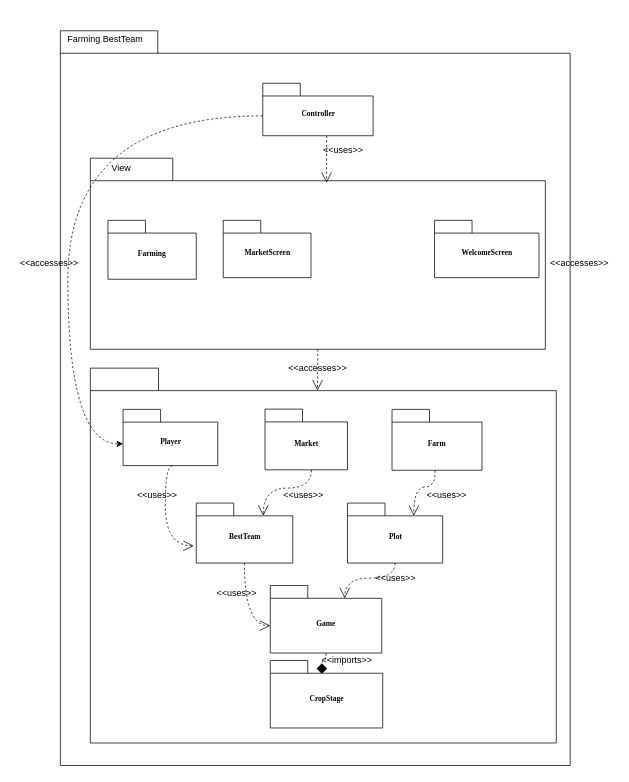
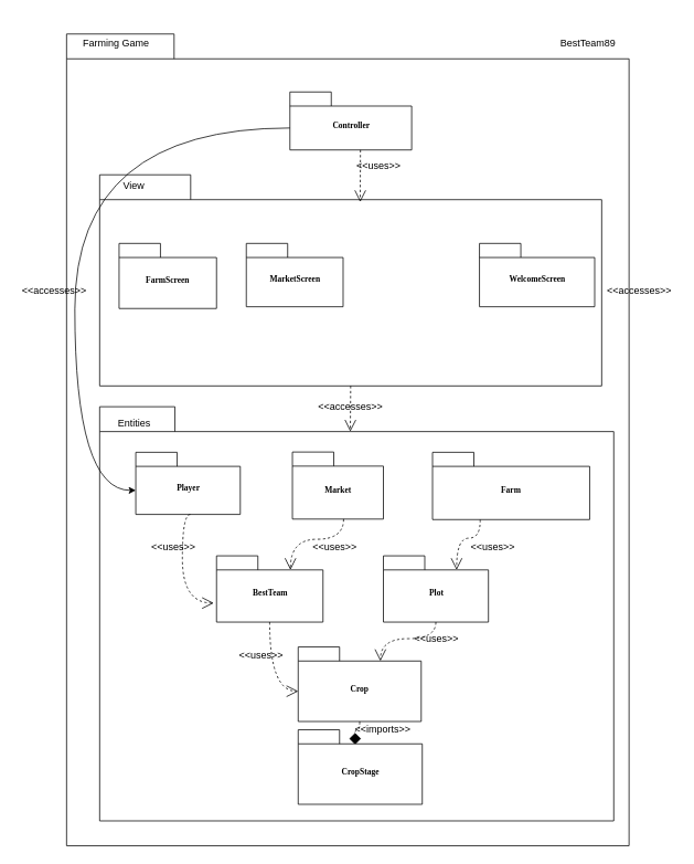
  <mxCell id="0" />
  <mxCell id="1" parent="0" />
  <mxCell id="2" value="" style="group" parent="1" vertex="1" connectable="0"><mxGeometry x="80" y="40" width="680" height="980" as="geometry" /></mxCell>
  <mxCell id="3" value="" style="shape=folder;fontStyle=1;spacingTop=10;tabWidth=130;tabHeight=30;tabPosition=left;html=1;rounded=0;shadow=0;comic=0;labelBackgroundColor=none;strokeWidth=1;fontFamily=Verdana;fontSize=10;align=center;" parent="2" vertex="1"><mxGeometry width="680" height="980" as="geometry" /></mxCell>
- <mxCell id="4" value="Farming BestTeam" style="text;html=1;strokeColor=none;fillColor=none;align=center;verticalAlign=middle;whiteSpace=wrap;rounded=0;" parent="2" vertex="1"><mxGeometry x="0.005" y="-19.995" width="120" height="61.25" as="geometry" /></mxCell>
+ <mxCell id="4" value="Farming Game" style="text;html=1;strokeColor=none;fillColor=none;align=center;verticalAlign=middle;whiteSpace=wrap;rounded=0;" parent="2" vertex="1"><mxGeometry x="0.005" y="-19.995" width="120" height="61.25" as="geometry" /></mxCell>
  <mxCell id="5" value="" style="shape=folder;fontStyle=1;spacingTop=10;tabWidth=91;tabHeight=30;tabPosition=left;html=1;rounded=0;shadow=0;comic=0;labelBackgroundColor=none;strokeWidth=1;fontFamily=Verdana;fontSize=10;align=center;" parent="2" vertex="1"><mxGeometry x="40" y="450" width="621.52" height="500" as="geometry" /></mxCell>
+ <mxCell id="6" value="Entities" style="text;html=1;strokeColor=none;fillColor=none;align=center;verticalAlign=middle;whiteSpace=wrap;rounded=0;" parent="2" vertex="1"><mxGeometry x="69.998" y="460" width="23.839" height="20" as="geometry" /></mxCell>
  <mxCell id="7" value="" style="group" parent="2" vertex="1" connectable="0"><mxGeometry x="40" y="170" width="606.93" height="254.89" as="geometry" /></mxCell>
  <mxCell id="8" value="" style="shape=folder;fontStyle=1;spacingTop=10;tabWidth=110;tabHeight=30;tabPosition=left;html=1;rounded=0;shadow=0;comic=0;labelBackgroundColor=none;strokeWidth=1;fontFamily=Verdana;fontSize=10;align=center;" parent="7" vertex="1"><mxGeometry width="606.93" height="254.89" as="geometry" /></mxCell>
  <mxCell id="9" value="View" style="text;html=1;strokeColor=none;fillColor=none;align=center;verticalAlign=middle;whiteSpace=wrap;rounded=0;" parent="7" vertex="1"><mxGeometry x="23.485" y="0.004" width="36.839" height="26.831" as="geometry" /></mxCell>
  <mxCell id="10" value="" style="group" parent="7" vertex="1" connectable="0"><mxGeometry x="23.488" y="82.839" width="117.793" height="78.591" as="geometry" /></mxCell>
- <mxCell id="11" value="Farming" style="shape=folder;fontStyle=1;spacingTop=10;tabWidth=50;tabHeight=17;tabPosition=left;html=1;rounded=0;shadow=0;comic=0;labelBackgroundColor=none;strokeWidth=1;fontFamily=Verdana;fontSize=10;align=center;" parent="10" vertex="1"><mxGeometry width="117.793" height="78.591" as="geometry" /></mxCell>
+ <mxCell id="11" value="FarmScreen" style="shape=folder;fontStyle=1;spacingTop=10;tabWidth=50;tabHeight=17;tabPosition=left;html=1;rounded=0;shadow=0;comic=0;labelBackgroundColor=none;strokeWidth=1;fontFamily=Verdana;fontSize=10;align=center;" parent="10" vertex="1"><mxGeometry width="117.793" height="78.591" as="geometry" /></mxCell>
  <mxCell id="12" value="" style="group" parent="7" vertex="1" connectable="0"><mxGeometry x="459.162" y="82.839" width="139.279" height="83.82" as="geometry" /></mxCell>
  <mxCell id="13" value="WelcomeScreen" style="shape=folder;fontStyle=1;spacingTop=10;tabWidth=50;tabHeight=17;tabPosition=left;html=1;rounded=0;shadow=0;comic=0;labelBackgroundColor=none;strokeWidth=1;fontFamily=Verdana;fontSize=10;align=center;" parent="12" vertex="1"><mxGeometry width="139.279" height="76.467" as="geometry" /></mxCell>
  <mxCell id="14" value="" style="group" parent="7" vertex="1" connectable="0"><mxGeometry x="177.284" y="82.839" width="117.051" height="83.82" as="geometry" /></mxCell>
  <mxCell id="15" value="MarketScreen" style="shape=folder;fontStyle=1;spacingTop=10;tabWidth=50;tabHeight=17;tabPosition=left;html=1;rounded=0;shadow=0;comic=0;labelBackgroundColor=none;strokeWidth=1;fontFamily=Verdana;fontSize=10;align=center;" parent="14" vertex="1"><mxGeometry width="117.051" height="76.467" as="geometry" /></mxCell>
  <mxCell id="16" value="" style="group" parent="7" vertex="1" connectable="0"><mxGeometry x="319.059" y="82.839" width="116.557" height="78.591" as="geometry" /></mxCell>
  <mxCell id="17" value="" style="group" parent="2" vertex="1" connectable="0"><mxGeometry x="270" y="70" width="147.18" height="70" as="geometry" /></mxCell>
  <mxCell id="18" value="Controller" style="shape=folder;fontStyle=1;spacingTop=10;tabWidth=50;tabHeight=17;tabPosition=left;html=1;rounded=0;shadow=0;comic=0;labelBackgroundColor=none;strokeWidth=1;fontFamily=Verdana;fontSize=10;align=center;" parent="17" vertex="1"><mxGeometry width="147.18" height="70" as="geometry" /></mxCell>
  <mxCell id="19" value="" style="endArrow=open;endSize=12;dashed=1;html=1;exitX=0.5;exitY=1;exitDx=0;exitDy=0;exitPerimeter=0;" parent="2" source="8" edge="1"><mxGeometry width="160" relative="1" as="geometry"><mxPoint x="495.25" y="450" as="sourcePoint" /><mxPoint x="343" y="480" as="targetPoint" /></mxGeometry></mxCell>
- <mxCell id="20" value="Farm" style="shape=folder;fontStyle=1;spacingTop=10;tabWidth=50;tabHeight=17;tabPosition=left;html=1;rounded=0;shadow=0;comic=0;labelBackgroundColor=none;strokeWidth=1;fontFamily=Verdana;fontSize=10;align=center;" parent="2" vertex="1"><mxGeometry x="442.4" y="505" width="120" height="81.25" as="geometry" /></mxCell>
+ <mxCell id="20" value="Farm" style="shape=folder;fontStyle=1;spacingTop=10;tabWidth=50;tabHeight=17;tabPosition=left;html=1;rounded=0;shadow=0;comic=0;labelBackgroundColor=none;strokeWidth=1;fontFamily=Verdana;fontSize=10;align=center;" parent="2" vertex="1"><mxGeometry x="442.4" y="505" width="190" height="81.25" as="geometry" /></mxCell>
  <mxCell id="21" value="" style="endArrow=diamond;endSize=12;dashed=1;html=1;exitX=0.5;exitY=1;exitDx=0;exitDy=0;exitPerimeter=0;entryX=0.459;entryY=0.2;entryDx=0;entryDy=0;entryPerimeter=0;edgeStyle=orthogonalEdgeStyle;curved=1;" parent="2" source="35" target="37" edge="1"><mxGeometry width="160" relative="1" as="geometry"><mxPoint x="477.454" y="790" as="sourcePoint" /><mxPoint x="502.401" y="870" as="targetPoint" /></mxGeometry></mxCell>
  <mxCell id="22" value="" style="group" parent="2" vertex="1" connectable="0"><mxGeometry x="83.65" y="505" width="126.35" height="75" as="geometry" /></mxCell>
  <mxCell id="23" value="Player" style="shape=folder;fontStyle=1;spacingTop=10;tabWidth=50;tabHeight=17;tabPosition=left;html=1;rounded=0;shadow=0;comic=0;labelBackgroundColor=none;strokeWidth=1;fontFamily=Verdana;fontSize=10;align=center;" parent="22" vertex="1"><mxGeometry width="126.35" height="75" as="geometry" /></mxCell>
  <mxCell id="24" value="" style="group" parent="2" vertex="1" connectable="0"><mxGeometry x="280" y="493.13" width="110" height="92.5" as="geometry" /></mxCell>
  <mxCell id="25" value="" style="group" parent="24" vertex="1" connectable="0"><mxGeometry x="-6.972" y="11.562" width="110" height="80.937" as="geometry" /></mxCell>
  <mxCell id="26" value="Market" style="shape=folder;fontStyle=1;spacingTop=10;tabWidth=50;tabHeight=17;tabPosition=left;html=1;rounded=0;shadow=0;comic=0;labelBackgroundColor=none;strokeWidth=1;fontFamily=Verdana;fontSize=10;align=center;" parent="25" vertex="1"><mxGeometry width="110" height="80.937" as="geometry" /></mxCell>
  <mxCell id="27" value="" style="group" parent="2" vertex="1" connectable="0"><mxGeometry x="181.29" y="630" width="128.71" height="80" as="geometry" /></mxCell>
  <mxCell id="28" value="BestTeam" style="shape=folder;fontStyle=1;spacingTop=10;tabWidth=50;tabHeight=17;tabPosition=left;html=1;rounded=0;shadow=0;comic=0;labelBackgroundColor=none;strokeWidth=1;fontFamily=Verdana;fontSize=10;align=center;" parent="27" vertex="1"><mxGeometry width="128.71" height="80" as="geometry" /></mxCell>
  <mxCell id="29" value="" style="group" parent="2" vertex="1" connectable="0"><mxGeometry x="383.03" y="630" width="126.97" height="80" as="geometry" /></mxCell>
  <mxCell id="30" value="Plot" style="shape=folder;fontStyle=1;spacingTop=10;tabWidth=50;tabHeight=17;tabPosition=left;html=1;rounded=0;shadow=0;comic=0;labelBackgroundColor=none;strokeWidth=1;fontFamily=Verdana;fontSize=10;align=center;" parent="29" vertex="1"><mxGeometry width="126.97" height="80" as="geometry" /></mxCell>
  <mxCell id="31" value="" style="endArrow=open;endSize=12;dashed=1;html=1;exitX=0.5;exitY=1;exitDx=0;exitDy=0;exitPerimeter=0;entryX=-0.026;entryY=0.713;entryDx=0;entryDy=0;entryPerimeter=0;edgeStyle=orthogonalEdgeStyle;curved=1;" parent="2" target="28" edge="1"><mxGeometry width="160" relative="1" as="geometry"><mxPoint x="149.564" y="580" as="sourcePoint" /><mxPoint x="181.293" y="663.5" as="targetPoint" /><Array as="points"><mxPoint x="140" y="580" /><mxPoint x="140" y="687" /></Array></mxGeometry></mxCell>
  <mxCell id="32" value="" style="endArrow=open;endSize=12;dashed=1;html=1;exitX=0.5;exitY=1;exitDx=0;exitDy=0;exitPerimeter=0;entryX=0;entryY=0;entryDx=89.355;entryDy=17;entryPerimeter=0;edgeStyle=orthogonalEdgeStyle;curved=1;" parent="2" target="28" edge="1"><mxGeometry width="160" relative="1" as="geometry"><mxPoint x="334.894" y="585.63" as="sourcePoint" /><mxPoint x="366.623" y="669.13" as="targetPoint" /><Array as="points"><mxPoint x="335" y="610" /><mxPoint x="271" y="610" /></Array></mxGeometry></mxCell>
  <mxCell id="33" value="" style="endArrow=open;endSize=12;dashed=1;html=1;exitX=0.5;exitY=1;exitDx=0;exitDy=0;exitPerimeter=0;entryX=0;entryY=0;entryDx=88.485;entryDy=17;entryPerimeter=0;edgeStyle=orthogonalEdgeStyle;curved=1;" parent="2" target="30" edge="1"><mxGeometry width="160" relative="1" as="geometry"><mxPoint x="500.004" y="586.25" as="sourcePoint" /><mxPoint x="531.733" y="669.75" as="targetPoint" /></mxGeometry></mxCell>
  <mxCell id="34" value="" style="group" parent="2" vertex="1" connectable="0"><mxGeometry x="280" y="740" width="148.74" height="90" as="geometry" /></mxCell>
- <mxCell id="35" value="Game" style="shape=folder;fontStyle=1;spacingTop=10;tabWidth=50;tabHeight=17;tabPosition=left;html=1;rounded=0;shadow=0;comic=0;labelBackgroundColor=none;strokeWidth=1;fontFamily=Verdana;fontSize=10;align=center;" parent="34" vertex="1"><mxGeometry width="148.74" height="90" as="geometry" /></mxCell>
+ <mxCell id="35" value="Crop" style="shape=folder;fontStyle=1;spacingTop=10;tabWidth=50;tabHeight=17;tabPosition=left;html=1;rounded=0;shadow=0;comic=0;labelBackgroundColor=none;strokeWidth=1;fontFamily=Verdana;fontSize=10;align=center;" parent="34" vertex="1"><mxGeometry width="148.74" height="90" as="geometry" /></mxCell>
  <mxCell id="36" value="" style="group" parent="2" vertex="1" connectable="0"><mxGeometry x="280" y="840" width="150" height="90" as="geometry" /></mxCell>
  <mxCell id="37" value="CropStage" style="shape=folder;fontStyle=1;spacingTop=10;tabWidth=50;tabHeight=17;tabPosition=left;html=1;rounded=0;shadow=0;comic=0;labelBackgroundColor=none;strokeWidth=1;fontFamily=Verdana;fontSize=10;align=center;" parent="36" vertex="1"><mxGeometry width="150" height="90" as="geometry" /></mxCell>
  <mxCell id="38" value="" style="endArrow=open;endSize=12;dashed=1;html=1;exitX=0.5;exitY=1;exitDx=0;exitDy=0;exitPerimeter=0;entryX=0;entryY=0;entryDx=99.37;entryDy=17;entryPerimeter=0;edgeStyle=orthogonalEdgeStyle;curved=1;" parent="2" target="35" edge="1"><mxGeometry width="160" relative="1" as="geometry"><mxPoint x="446.42" y="710" as="sourcePoint" /><mxPoint x="446.013" y="740" as="targetPoint" /><Array as="points"><mxPoint x="446" y="730" /><mxPoint x="379" y="730" /></Array></mxGeometry></mxCell>
  <mxCell id="39" value="" style="endArrow=open;endSize=12;dashed=1;html=1;exitX=0.5;exitY=1;exitDx=0;exitDy=0;exitPerimeter=0;entryX=0;entryY=0;entryDx=0;entryDy=53.5;entryPerimeter=0;edgeStyle=orthogonalEdgeStyle;curved=1;" parent="2" target="35" edge="1"><mxGeometry width="160" relative="1" as="geometry"><mxPoint x="245.534" y="710.0" as="sourcePoint" /><mxPoint x="181.285" y="771.37" as="targetPoint" /><Array as="points"><mxPoint x="246" y="794" /></Array></mxGeometry></mxCell>
  <mxCell id="40" value="" style="endArrow=open;endSize=12;dashed=1;html=1;exitX=0.5;exitY=1;exitDx=0;exitDy=0;exitPerimeter=0;entryX=0.519;entryY=0.129;entryDx=0;entryDy=0;entryPerimeter=0;" parent="2" target="8" edge="1"><mxGeometry width="160" relative="1" as="geometry"><mxPoint x="355.254" y="140.0" as="sourcePoint" /><mxPoint x="291.005" y="201.37" as="targetPoint" /></mxGeometry></mxCell>
- <mxCell id="41" style="edgeStyle=orthogonalEdgeStyle;rounded=0;orthogonalLoop=1;jettySize=auto;html=1;exitX=0;exitY=0;exitDx=0;exitDy=43.5;exitPerimeter=0;entryX=0;entryY=0;entryDx=0;entryDy=46;entryPerimeter=0;dashed=1;curved=1;" edge="1" parent="2" source="18" target="23"><mxGeometry relative="1" as="geometry"><Array as="points"><mxPoint x="10" y="114" /><mxPoint x="10" y="551" /></Array></mxGeometry></mxCell>
+ <mxCell id="41" style="edgeStyle=orthogonalEdgeStyle;rounded=0;orthogonalLoop=1;jettySize=auto;html=1;exitX=0;exitY=0;exitDx=0;exitDy=43.5;exitPerimeter=0;entryX=0;entryY=0;entryDx=0;entryDy=46;entryPerimeter=0;dashed=0;curved=1;" edge="1" parent="2" source="18" target="23"><mxGeometry relative="1" as="geometry"><Array as="points"><mxPoint x="10" y="114" /><mxPoint x="10" y="551" /></Array></mxGeometry></mxCell>
  <mxCell id="42" value="&amp;lt;&amp;lt;uses&amp;gt;&amp;gt;" style="text;html=1;align=center;verticalAlign=middle;resizable=0;points=[];autosize=1;" vertex="1" parent="2"><mxGeometry x="93.84" y="610" width="70" height="20" as="geometry" /></mxCell>
  <mxCell id="43" value="&amp;lt;&amp;lt;uses&amp;gt;&amp;gt;" style="text;html=1;align=center;verticalAlign=middle;resizable=0;points=[];autosize=1;" vertex="1" parent="2"><mxGeometry x="289" y="610" width="70" height="20" as="geometry" /></mxCell>
  <mxCell id="44" value="&amp;lt;&amp;lt;imports&amp;gt;&amp;gt;" style="text;html=1;align=center;verticalAlign=middle;resizable=0;points=[];autosize=1;" vertex="1" parent="2"><mxGeometry x="342.18" y="830" width="80" height="20" as="geometry" /></mxCell>
  <mxCell id="45" value="&amp;lt;&amp;lt;uses&amp;gt;&amp;gt;" style="text;html=1;align=center;verticalAlign=middle;resizable=0;points=[];autosize=1;" vertex="1" parent="2"><mxGeometry x="480" y="610" width="70" height="20" as="geometry" /></mxCell>
  <mxCell id="46" value="&amp;lt;&amp;lt;uses&amp;gt;&amp;gt;" style="text;html=1;align=center;verticalAlign=middle;resizable=0;points=[];autosize=1;" vertex="1" parent="2"><mxGeometry x="411.51" y="720" width="70" height="20" as="geometry" /></mxCell>
  <mxCell id="47" value="&amp;lt;&amp;lt;uses&amp;gt;&amp;gt;" style="text;html=1;align=center;verticalAlign=middle;resizable=0;points=[];autosize=1;" vertex="1" parent="2"><mxGeometry x="200" y="740" width="70" height="20" as="geometry" /></mxCell>
  <mxCell id="48" value="&amp;lt;&amp;lt;accesses&amp;gt;&amp;gt;" style="text;html=1;align=center;verticalAlign=middle;resizable=0;points=[];autosize=1;" vertex="1" parent="2"><mxGeometry x="298.46" y="440" width="90" height="20" as="geometry" /></mxCell>
  <mxCell id="49" value="&amp;lt;&amp;lt;uses&amp;gt;&amp;gt;" style="text;html=1;align=center;verticalAlign=middle;resizable=0;points=[];autosize=1;" vertex="1" parent="2"><mxGeometry x="341.51" y="150" width="70" height="20" as="geometry" /></mxCell>
+ <mxCell id="50" value="BestTeam89" style="text;html=1;align=center;verticalAlign=middle;resizable=0;points=[];autosize=1;" vertex="1" parent="2"><mxGeometry x="590" y="0.63" width="80" height="20" as="geometry" /></mxCell>
  <mxCell id="51" value="&amp;lt;&amp;lt;accesses&amp;gt;&amp;gt;" style="text;html=1;align=center;verticalAlign=middle;resizable=0;points=[];autosize=1;" vertex="1" parent="1"><mxGeometry x="20" y="340" width="90" height="20" as="geometry" /></mxCell>
  <mxCell id="52" value="&amp;lt;&amp;lt;accesses&amp;gt;&amp;gt;" style="text;html=1;align=center;verticalAlign=middle;resizable=0;points=[];autosize=1;" vertex="1" parent="1"><mxGeometry x="727" y="340" width="90" height="20" as="geometry" /></mxCell>
